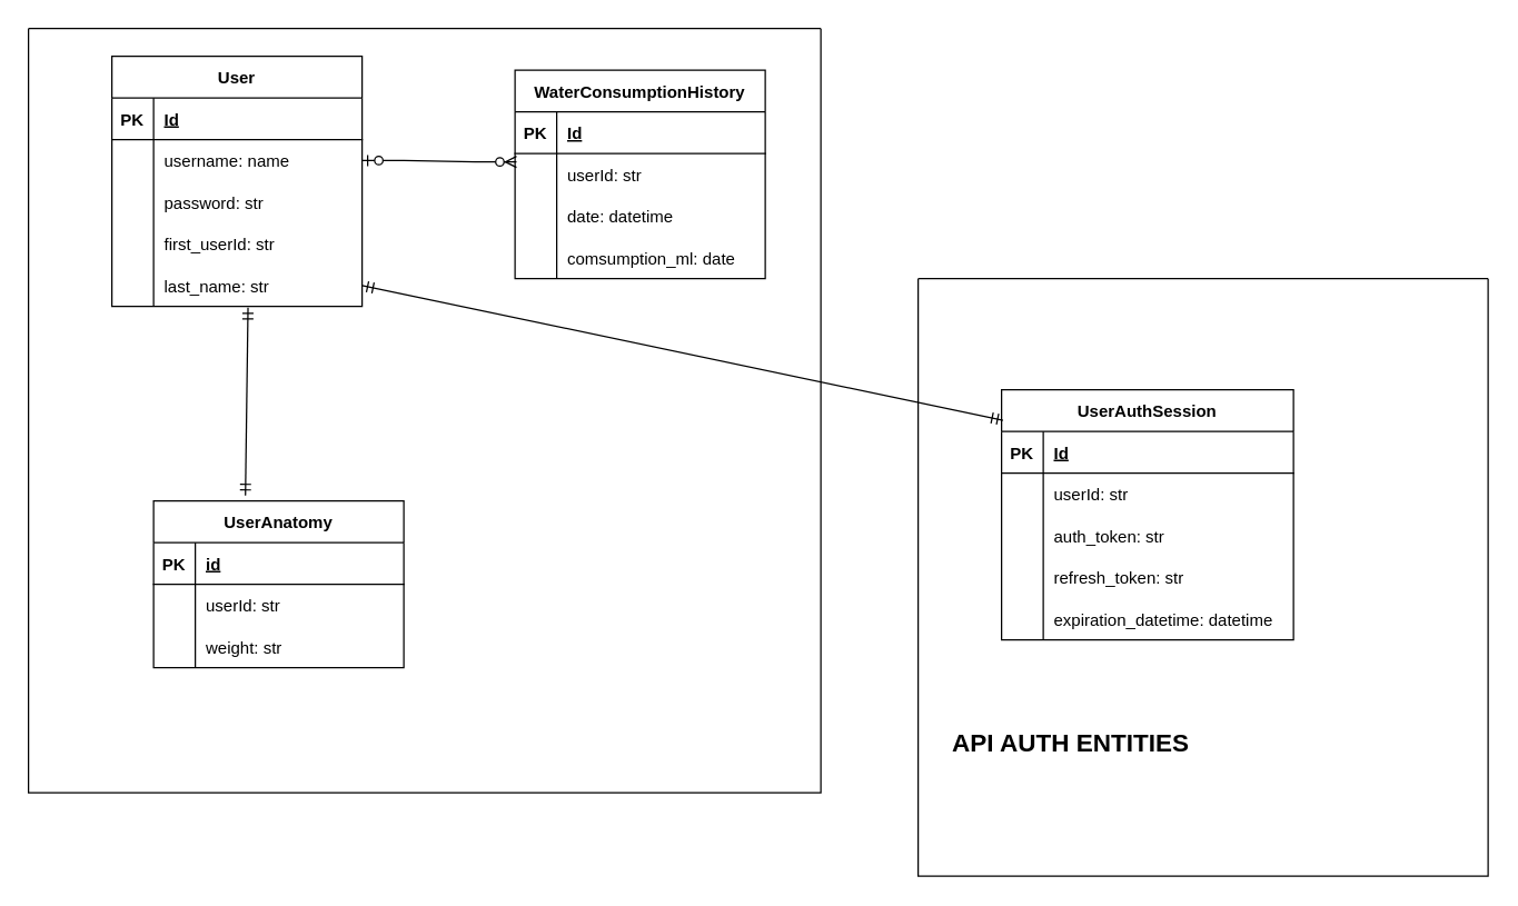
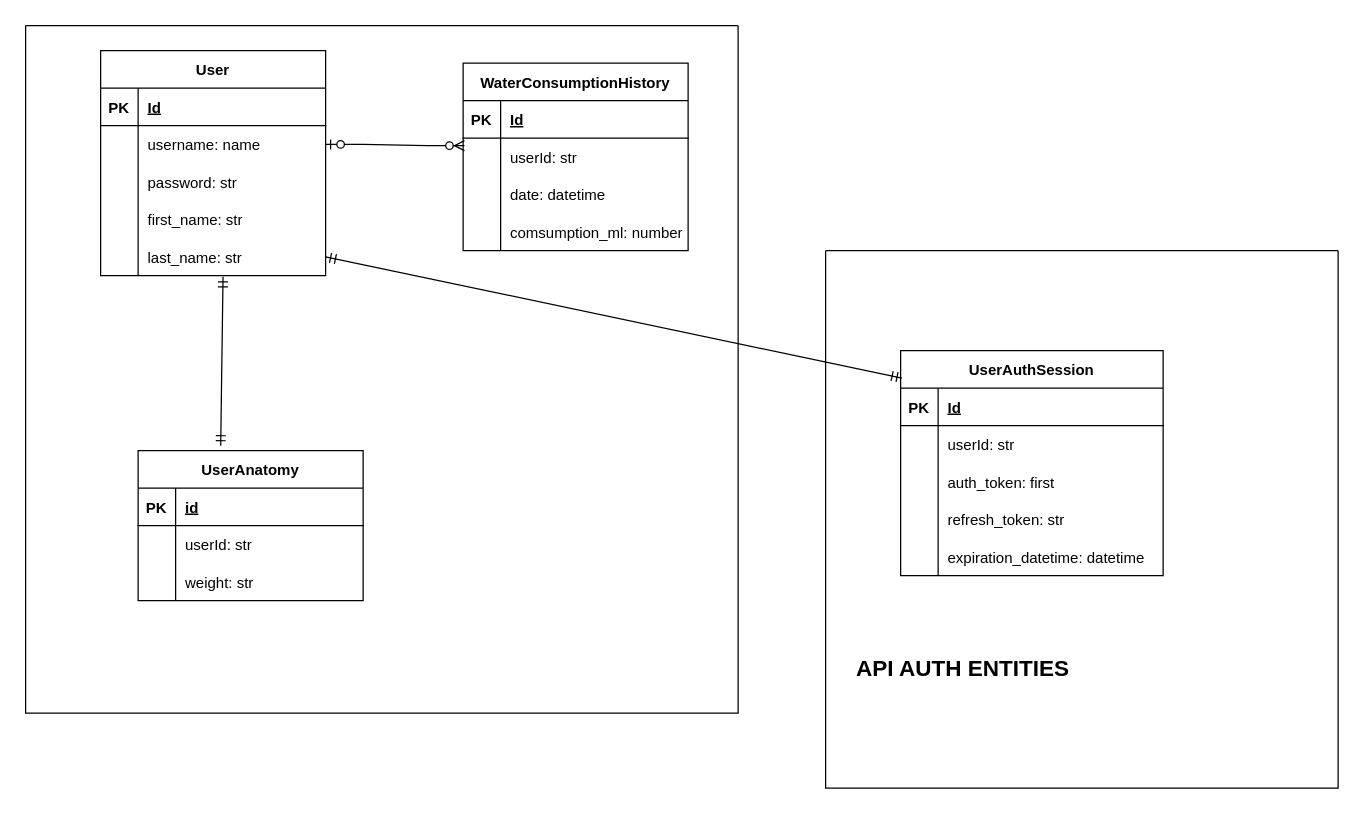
  <mxCell id="0" />
  <mxCell id="1" parent="0" />
  <mxCell id="2" value="" style="swimlane;startSize=0;" vertex="1" parent="1"><mxGeometry x="20" y="20" width="570" height="550" as="geometry" /></mxCell>
  <mxCell id="3" value="User" style="shape=table;startSize=30;container=1;collapsible=1;childLayout=tableLayout;fixedRows=1;rowLines=0;fontStyle=1;align=center;resizeLast=1;" vertex="1" parent="2"><mxGeometry x="60" y="20" width="180" height="180" as="geometry" /></mxCell>
  <mxCell id="4" value="" style="shape=tableRow;horizontal=0;startSize=0;swimlaneHead=0;swimlaneBody=0;fillColor=none;collapsible=0;dropTarget=0;points=[[0,0.5],[1,0.5]];portConstraint=eastwest;top=0;left=0;right=0;bottom=1;" vertex="1" parent="3"><mxGeometry y="30" width="180" height="30" as="geometry" /></mxCell>
  <mxCell id="5" value="PK" style="shape=partialRectangle;connectable=0;fillColor=none;top=0;left=0;bottom=0;right=0;fontStyle=1;overflow=hidden;" vertex="1" parent="4"><mxGeometry width="30" height="30" as="geometry"><mxRectangle width="30" height="30" as="alternateBounds" /></mxGeometry></mxCell>
  <mxCell id="6" value="Id" style="shape=partialRectangle;connectable=0;fillColor=none;top=0;left=0;bottom=0;right=0;align=left;spacingLeft=6;fontStyle=5;overflow=hidden;" vertex="1" parent="4"><mxGeometry x="30" width="150" height="30" as="geometry"><mxRectangle width="150" height="30" as="alternateBounds" /></mxGeometry></mxCell>
  <mxCell id="7" value="" style="shape=tableRow;horizontal=0;startSize=0;swimlaneHead=0;swimlaneBody=0;fillColor=none;collapsible=0;dropTarget=0;points=[[0,0.5],[1,0.5]];portConstraint=eastwest;top=0;left=0;right=0;bottom=0;" vertex="1" parent="3"><mxGeometry y="60" width="180" height="30" as="geometry" /></mxCell>
  <mxCell id="8" value="" style="shape=partialRectangle;connectable=0;fillColor=none;top=0;left=0;bottom=0;right=0;editable=1;overflow=hidden;" vertex="1" parent="7"><mxGeometry width="30" height="30" as="geometry"><mxRectangle width="30" height="30" as="alternateBounds" /></mxGeometry></mxCell>
  <mxCell id="9" value="username: name" style="shape=partialRectangle;connectable=0;fillColor=none;top=0;left=0;bottom=0;right=0;align=left;spacingLeft=6;overflow=hidden;" vertex="1" parent="7"><mxGeometry x="30" width="150" height="30" as="geometry"><mxRectangle width="150" height="30" as="alternateBounds" /></mxGeometry></mxCell>
  <mxCell id="10" value="" style="shape=tableRow;horizontal=0;startSize=0;swimlaneHead=0;swimlaneBody=0;fillColor=none;collapsible=0;dropTarget=0;points=[[0,0.5],[1,0.5]];portConstraint=eastwest;top=0;left=0;right=0;bottom=0;" vertex="1" parent="3"><mxGeometry y="90" width="180" height="30" as="geometry" /></mxCell>
  <mxCell id="11" value="" style="shape=partialRectangle;connectable=0;fillColor=none;top=0;left=0;bottom=0;right=0;editable=1;overflow=hidden;" vertex="1" parent="10"><mxGeometry width="30" height="30" as="geometry"><mxRectangle width="30" height="30" as="alternateBounds" /></mxGeometry></mxCell>
  <mxCell id="12" value="password: str" style="shape=partialRectangle;connectable=0;fillColor=none;top=0;left=0;bottom=0;right=0;align=left;spacingLeft=6;overflow=hidden;" vertex="1" parent="10"><mxGeometry x="30" width="150" height="30" as="geometry"><mxRectangle width="150" height="30" as="alternateBounds" /></mxGeometry></mxCell>
  <mxCell id="13" value="" style="shape=tableRow;horizontal=0;startSize=0;swimlaneHead=0;swimlaneBody=0;fillColor=none;collapsible=0;dropTarget=0;points=[[0,0.5],[1,0.5]];portConstraint=eastwest;top=0;left=0;right=0;bottom=0;" vertex="1" parent="3"><mxGeometry y="120" width="180" height="30" as="geometry" /></mxCell>
  <mxCell id="14" value="" style="shape=partialRectangle;connectable=0;fillColor=none;top=0;left=0;bottom=0;right=0;editable=1;overflow=hidden;" vertex="1" parent="13"><mxGeometry width="30" height="30" as="geometry"><mxRectangle width="30" height="30" as="alternateBounds" /></mxGeometry></mxCell>
- <mxCell id="15" value="first_userId: str" style="shape=partialRectangle;connectable=0;fillColor=none;top=0;left=0;bottom=0;right=0;align=left;spacingLeft=6;overflow=hidden;" vertex="1" parent="13"><mxGeometry x="30" width="150" height="30" as="geometry"><mxRectangle width="150" height="30" as="alternateBounds" /></mxGeometry></mxCell>
+ <mxCell id="15" value="first_name: str" style="shape=partialRectangle;connectable=0;fillColor=none;top=0;left=0;bottom=0;right=0;align=left;spacingLeft=6;overflow=hidden;" vertex="1" parent="13"><mxGeometry x="30" width="150" height="30" as="geometry"><mxRectangle width="150" height="30" as="alternateBounds" /></mxGeometry></mxCell>
  <mxCell id="16" value="" style="shape=tableRow;horizontal=0;startSize=0;swimlaneHead=0;swimlaneBody=0;fillColor=none;collapsible=0;dropTarget=0;points=[[0,0.5],[1,0.5]];portConstraint=eastwest;top=0;left=0;right=0;bottom=0;" vertex="1" parent="3"><mxGeometry y="150" width="180" height="30" as="geometry" /></mxCell>
  <mxCell id="17" value="" style="shape=partialRectangle;connectable=0;fillColor=none;top=0;left=0;bottom=0;right=0;editable=1;overflow=hidden;" vertex="1" parent="16"><mxGeometry width="30" height="30" as="geometry"><mxRectangle width="30" height="30" as="alternateBounds" /></mxGeometry></mxCell>
  <mxCell id="18" value="last_name: str" style="shape=partialRectangle;connectable=0;fillColor=none;top=0;left=0;bottom=0;right=0;align=left;spacingLeft=6;overflow=hidden;" vertex="1" parent="16"><mxGeometry x="30" width="150" height="30" as="geometry"><mxRectangle width="150" height="30" as="alternateBounds" /></mxGeometry></mxCell>
  <mxCell id="19" value="WaterConsumptionHistory" style="shape=table;startSize=30;container=1;collapsible=1;childLayout=tableLayout;fixedRows=1;rowLines=0;fontStyle=1;align=center;resizeLast=1;" vertex="1" parent="2"><mxGeometry x="350" y="30" width="180" height="150" as="geometry" /></mxCell>
  <mxCell id="20" value="" style="shape=tableRow;horizontal=0;startSize=0;swimlaneHead=0;swimlaneBody=0;fillColor=none;collapsible=0;dropTarget=0;points=[[0,0.5],[1,0.5]];portConstraint=eastwest;top=0;left=0;right=0;bottom=1;" vertex="1" parent="19"><mxGeometry y="30" width="180" height="30" as="geometry" /></mxCell>
  <mxCell id="21" value="PK" style="shape=partialRectangle;connectable=0;fillColor=none;top=0;left=0;bottom=0;right=0;fontStyle=1;overflow=hidden;" vertex="1" parent="20"><mxGeometry width="30" height="30" as="geometry"><mxRectangle width="30" height="30" as="alternateBounds" /></mxGeometry></mxCell>
  <mxCell id="22" value="Id" style="shape=partialRectangle;connectable=0;fillColor=none;top=0;left=0;bottom=0;right=0;align=left;spacingLeft=6;fontStyle=5;overflow=hidden;" vertex="1" parent="20"><mxGeometry x="30" width="150" height="30" as="geometry"><mxRectangle width="150" height="30" as="alternateBounds" /></mxGeometry></mxCell>
  <mxCell id="23" value="" style="shape=tableRow;horizontal=0;startSize=0;swimlaneHead=0;swimlaneBody=0;fillColor=none;collapsible=0;dropTarget=0;points=[[0,0.5],[1,0.5]];portConstraint=eastwest;top=0;left=0;right=0;bottom=0;" vertex="1" parent="19"><mxGeometry y="60" width="180" height="30" as="geometry" /></mxCell>
  <mxCell id="24" value="" style="shape=partialRectangle;connectable=0;fillColor=none;top=0;left=0;bottom=0;right=0;editable=1;overflow=hidden;" vertex="1" parent="23"><mxGeometry width="30" height="30" as="geometry"><mxRectangle width="30" height="30" as="alternateBounds" /></mxGeometry></mxCell>
  <mxCell id="25" value="userId: str" style="shape=partialRectangle;connectable=0;fillColor=none;top=0;left=0;bottom=0;right=0;align=left;spacingLeft=6;overflow=hidden;" vertex="1" parent="23"><mxGeometry x="30" width="150" height="30" as="geometry"><mxRectangle width="150" height="30" as="alternateBounds" /></mxGeometry></mxCell>
  <mxCell id="26" value="" style="shape=tableRow;horizontal=0;startSize=0;swimlaneHead=0;swimlaneBody=0;fillColor=none;collapsible=0;dropTarget=0;points=[[0,0.5],[1,0.5]];portConstraint=eastwest;top=0;left=0;right=0;bottom=0;" vertex="1" parent="19"><mxGeometry y="90" width="180" height="30" as="geometry" /></mxCell>
  <mxCell id="27" value="" style="shape=partialRectangle;connectable=0;fillColor=none;top=0;left=0;bottom=0;right=0;editable=1;overflow=hidden;" vertex="1" parent="26"><mxGeometry width="30" height="30" as="geometry"><mxRectangle width="30" height="30" as="alternateBounds" /></mxGeometry></mxCell>
  <mxCell id="28" value="date: datetime" style="shape=partialRectangle;connectable=0;fillColor=none;top=0;left=0;bottom=0;right=0;align=left;spacingLeft=6;overflow=hidden;" vertex="1" parent="26"><mxGeometry x="30" width="150" height="30" as="geometry"><mxRectangle width="150" height="30" as="alternateBounds" /></mxGeometry></mxCell>
  <mxCell id="29" value="" style="shape=tableRow;horizontal=0;startSize=0;swimlaneHead=0;swimlaneBody=0;fillColor=none;collapsible=0;dropTarget=0;points=[[0,0.5],[1,0.5]];portConstraint=eastwest;top=0;left=0;right=0;bottom=0;" vertex="1" parent="19"><mxGeometry y="120" width="180" height="30" as="geometry" /></mxCell>
  <mxCell id="30" value="" style="shape=partialRectangle;connectable=0;fillColor=none;top=0;left=0;bottom=0;right=0;editable=1;overflow=hidden;" vertex="1" parent="29"><mxGeometry width="30" height="30" as="geometry"><mxRectangle width="30" height="30" as="alternateBounds" /></mxGeometry></mxCell>
- <mxCell id="31" value="comsumption_ml: date" style="shape=partialRectangle;connectable=0;fillColor=none;top=0;left=0;bottom=0;right=0;align=left;spacingLeft=6;overflow=hidden;" vertex="1" parent="29"><mxGeometry x="30" width="150" height="30" as="geometry"><mxRectangle width="150" height="30" as="alternateBounds" /></mxGeometry></mxCell>
+ <mxCell id="31" value="comsumption_ml: number" style="shape=partialRectangle;connectable=0;fillColor=none;top=0;left=0;bottom=0;right=0;align=left;spacingLeft=6;overflow=hidden;" vertex="1" parent="29"><mxGeometry x="30" width="150" height="30" as="geometry"><mxRectangle width="150" height="30" as="alternateBounds" /></mxGeometry></mxCell>
  <mxCell id="32" value="" style="edgeStyle=entityRelationEdgeStyle;fontSize=12;html=1;endArrow=ERzeroToMany;startArrow=ERzeroToOne;rounded=0;entryX=0.006;entryY=0.2;entryDx=0;entryDy=0;entryPerimeter=0;exitX=1;exitY=0.5;exitDx=0;exitDy=0;" edge="1" parent="2" source="7" target="23"><mxGeometry width="100" height="100" relative="1" as="geometry"><mxPoint x="470" y="430" as="sourcePoint" /><mxPoint x="570" y="330" as="targetPoint" /></mxGeometry></mxCell>
  <mxCell id="33" value="UserAnatomy" style="shape=table;startSize=30;container=1;collapsible=1;childLayout=tableLayout;fixedRows=1;rowLines=0;fontStyle=1;align=center;resizeLast=1;" vertex="1" parent="2"><mxGeometry x="90" y="340" width="180" height="120" as="geometry" /></mxCell>
  <mxCell id="34" value="" style="shape=tableRow;horizontal=0;startSize=0;swimlaneHead=0;swimlaneBody=0;fillColor=none;collapsible=0;dropTarget=0;points=[[0,0.5],[1,0.5]];portConstraint=eastwest;top=0;left=0;right=0;bottom=1;" vertex="1" parent="33"><mxGeometry y="30" width="180" height="30" as="geometry" /></mxCell>
  <mxCell id="35" value="PK" style="shape=partialRectangle;connectable=0;fillColor=none;top=0;left=0;bottom=0;right=0;fontStyle=1;overflow=hidden;" vertex="1" parent="34"><mxGeometry width="30" height="30" as="geometry"><mxRectangle width="30" height="30" as="alternateBounds" /></mxGeometry></mxCell>
  <mxCell id="36" value="id" style="shape=partialRectangle;connectable=0;fillColor=none;top=0;left=0;bottom=0;right=0;align=left;spacingLeft=6;fontStyle=5;overflow=hidden;" vertex="1" parent="34"><mxGeometry x="30" width="150" height="30" as="geometry"><mxRectangle width="150" height="30" as="alternateBounds" /></mxGeometry></mxCell>
  <mxCell id="37" value="" style="shape=tableRow;horizontal=0;startSize=0;swimlaneHead=0;swimlaneBody=0;fillColor=none;collapsible=0;dropTarget=0;points=[[0,0.5],[1,0.5]];portConstraint=eastwest;top=0;left=0;right=0;bottom=0;" vertex="1" parent="33"><mxGeometry y="60" width="180" height="30" as="geometry" /></mxCell>
  <mxCell id="38" value="" style="shape=partialRectangle;connectable=0;fillColor=none;top=0;left=0;bottom=0;right=0;editable=1;overflow=hidden;" vertex="1" parent="37"><mxGeometry width="30" height="30" as="geometry"><mxRectangle width="30" height="30" as="alternateBounds" /></mxGeometry></mxCell>
  <mxCell id="39" value="userId: str" style="shape=partialRectangle;connectable=0;fillColor=none;top=0;left=0;bottom=0;right=0;align=left;spacingLeft=6;overflow=hidden;" vertex="1" parent="37"><mxGeometry x="30" width="150" height="30" as="geometry"><mxRectangle width="150" height="30" as="alternateBounds" /></mxGeometry></mxCell>
  <mxCell id="40" value="" style="shape=tableRow;horizontal=0;startSize=0;swimlaneHead=0;swimlaneBody=0;fillColor=none;collapsible=0;dropTarget=0;points=[[0,0.5],[1,0.5]];portConstraint=eastwest;top=0;left=0;right=0;bottom=0;" vertex="1" parent="33"><mxGeometry y="90" width="180" height="30" as="geometry" /></mxCell>
  <mxCell id="41" value="" style="shape=partialRectangle;connectable=0;fillColor=none;top=0;left=0;bottom=0;right=0;editable=1;overflow=hidden;" vertex="1" parent="40"><mxGeometry width="30" height="30" as="geometry"><mxRectangle width="30" height="30" as="alternateBounds" /></mxGeometry></mxCell>
  <mxCell id="42" value="weight: str" style="shape=partialRectangle;connectable=0;fillColor=none;top=0;left=0;bottom=0;right=0;align=left;spacingLeft=6;overflow=hidden;" vertex="1" parent="40"><mxGeometry x="30" width="150" height="30" as="geometry"><mxRectangle width="150" height="30" as="alternateBounds" /></mxGeometry></mxCell>
  <mxCell id="43" value="" style="fontSize=12;html=1;endArrow=ERmandOne;startArrow=ERmandOne;rounded=0;entryX=0.544;entryY=1.033;entryDx=0;entryDy=0;entryPerimeter=0;exitX=0.367;exitY=-0.033;exitDx=0;exitDy=0;exitPerimeter=0;" edge="1" parent="2" source="33" target="16"><mxGeometry width="100" height="100" relative="1" as="geometry"><mxPoint x="470" y="430" as="sourcePoint" /><mxPoint x="570" y="330" as="targetPoint" /></mxGeometry></mxCell>
  <mxCell id="44" value="" style="swimlane;startSize=0;fontSize=12;fontStyle=0" vertex="1" parent="1"><mxGeometry x="660" y="200" width="410" height="430" as="geometry" /></mxCell>
  <mxCell id="45" value="UserAuthSession" style="shape=table;startSize=30;container=1;collapsible=1;childLayout=tableLayout;fixedRows=1;rowLines=0;fontStyle=1;align=center;resizeLast=1;" vertex="1" parent="44"><mxGeometry x="60" y="80" width="210" height="180" as="geometry" /></mxCell>
  <mxCell id="46" value="" style="shape=tableRow;horizontal=0;startSize=0;swimlaneHead=0;swimlaneBody=0;fillColor=none;collapsible=0;dropTarget=0;points=[[0,0.5],[1,0.5]];portConstraint=eastwest;top=0;left=0;right=0;bottom=1;" vertex="1" parent="45"><mxGeometry y="30" width="210" height="30" as="geometry" /></mxCell>
  <mxCell id="47" value="PK" style="shape=partialRectangle;connectable=0;fillColor=none;top=0;left=0;bottom=0;right=0;fontStyle=1;overflow=hidden;" vertex="1" parent="46"><mxGeometry width="30" height="30" as="geometry"><mxRectangle width="30" height="30" as="alternateBounds" /></mxGeometry></mxCell>
  <mxCell id="48" value="Id" style="shape=partialRectangle;connectable=0;fillColor=none;top=0;left=0;bottom=0;right=0;align=left;spacingLeft=6;fontStyle=5;overflow=hidden;" vertex="1" parent="46"><mxGeometry x="30" width="180" height="30" as="geometry"><mxRectangle width="180" height="30" as="alternateBounds" /></mxGeometry></mxCell>
  <mxCell id="49" value="" style="shape=tableRow;horizontal=0;startSize=0;swimlaneHead=0;swimlaneBody=0;fillColor=none;collapsible=0;dropTarget=0;points=[[0,0.5],[1,0.5]];portConstraint=eastwest;top=0;left=0;right=0;bottom=0;" vertex="1" parent="45"><mxGeometry y="60" width="210" height="30" as="geometry" /></mxCell>
  <mxCell id="50" value="" style="shape=partialRectangle;connectable=0;fillColor=none;top=0;left=0;bottom=0;right=0;editable=1;overflow=hidden;" vertex="1" parent="49"><mxGeometry width="30" height="30" as="geometry"><mxRectangle width="30" height="30" as="alternateBounds" /></mxGeometry></mxCell>
  <mxCell id="51" value="userId: str" style="shape=partialRectangle;connectable=0;fillColor=none;top=0;left=0;bottom=0;right=0;align=left;spacingLeft=6;overflow=hidden;" vertex="1" parent="49"><mxGeometry x="30" width="180" height="30" as="geometry"><mxRectangle width="180" height="30" as="alternateBounds" /></mxGeometry></mxCell>
  <mxCell id="52" value="" style="shape=tableRow;horizontal=0;startSize=0;swimlaneHead=0;swimlaneBody=0;fillColor=none;collapsible=0;dropTarget=0;points=[[0,0.5],[1,0.5]];portConstraint=eastwest;top=0;left=0;right=0;bottom=0;" vertex="1" parent="45"><mxGeometry y="90" width="210" height="30" as="geometry" /></mxCell>
  <mxCell id="53" value="" style="shape=partialRectangle;connectable=0;fillColor=none;top=0;left=0;bottom=0;right=0;editable=1;overflow=hidden;" vertex="1" parent="52"><mxGeometry width="30" height="30" as="geometry"><mxRectangle width="30" height="30" as="alternateBounds" /></mxGeometry></mxCell>
- <mxCell id="54" value="auth_token: str" style="shape=partialRectangle;connectable=0;fillColor=none;top=0;left=0;bottom=0;right=0;align=left;spacingLeft=6;overflow=hidden;" vertex="1" parent="52"><mxGeometry x="30" width="180" height="30" as="geometry"><mxRectangle width="180" height="30" as="alternateBounds" /></mxGeometry></mxCell>
+ <mxCell id="54" value="auth_token: first" style="shape=partialRectangle;connectable=0;fillColor=none;top=0;left=0;bottom=0;right=0;align=left;spacingLeft=6;overflow=hidden;" vertex="1" parent="52"><mxGeometry x="30" width="180" height="30" as="geometry"><mxRectangle width="180" height="30" as="alternateBounds" /></mxGeometry></mxCell>
  <mxCell id="55" value="" style="shape=tableRow;horizontal=0;startSize=0;swimlaneHead=0;swimlaneBody=0;fillColor=none;collapsible=0;dropTarget=0;points=[[0,0.5],[1,0.5]];portConstraint=eastwest;top=0;left=0;right=0;bottom=0;" vertex="1" parent="45"><mxGeometry y="120" width="210" height="30" as="geometry" /></mxCell>
  <mxCell id="56" value="" style="shape=partialRectangle;connectable=0;fillColor=none;top=0;left=0;bottom=0;right=0;editable=1;overflow=hidden;" vertex="1" parent="55"><mxGeometry width="30" height="30" as="geometry"><mxRectangle width="30" height="30" as="alternateBounds" /></mxGeometry></mxCell>
  <mxCell id="57" value="refresh_token: str" style="shape=partialRectangle;connectable=0;fillColor=none;top=0;left=0;bottom=0;right=0;align=left;spacingLeft=6;overflow=hidden;" vertex="1" parent="55"><mxGeometry x="30" width="180" height="30" as="geometry"><mxRectangle width="180" height="30" as="alternateBounds" /></mxGeometry></mxCell>
  <mxCell id="58" value="" style="shape=tableRow;horizontal=0;startSize=0;swimlaneHead=0;swimlaneBody=0;fillColor=none;collapsible=0;dropTarget=0;points=[[0,0.5],[1,0.5]];portConstraint=eastwest;top=0;left=0;right=0;bottom=0;" vertex="1" parent="45"><mxGeometry y="150" width="210" height="30" as="geometry" /></mxCell>
  <mxCell id="59" value="" style="shape=partialRectangle;connectable=0;fillColor=none;top=0;left=0;bottom=0;right=0;editable=1;overflow=hidden;" vertex="1" parent="58"><mxGeometry width="30" height="30" as="geometry"><mxRectangle width="30" height="30" as="alternateBounds" /></mxGeometry></mxCell>
  <mxCell id="60" value="expiration_datetime: datetime" style="shape=partialRectangle;connectable=0;fillColor=none;top=0;left=0;bottom=0;right=0;align=left;spacingLeft=6;overflow=hidden;" vertex="1" parent="58"><mxGeometry x="30" width="180" height="30" as="geometry"><mxRectangle width="180" height="30" as="alternateBounds" /></mxGeometry></mxCell>
  <mxCell id="61" value="&lt;b&gt;&lt;font style=&quot;font-size: 18px;&quot;&gt;API AUTH ENTITIES&lt;/font&gt;&lt;/b&gt;" style="text;html=1;strokeColor=none;fillColor=none;align=center;verticalAlign=middle;whiteSpace=wrap;rounded=0;" vertex="1" parent="44"><mxGeometry x="20" y="320" width="180" height="30" as="geometry" /></mxCell>
  <mxCell id="62" value="" style="fontSize=12;html=1;endArrow=ERmandOne;startArrow=ERmandOne;rounded=0;entryX=1;entryY=0.5;entryDx=0;entryDy=0;exitX=0.005;exitY=0.122;exitDx=0;exitDy=0;exitPerimeter=0;" edge="1" parent="1" source="45" target="16"><mxGeometry width="100" height="100" relative="1" as="geometry"><mxPoint x="186.06" y="366.04" as="sourcePoint" /><mxPoint x="187.92" y="230.99" as="targetPoint" /></mxGeometry></mxCell>
